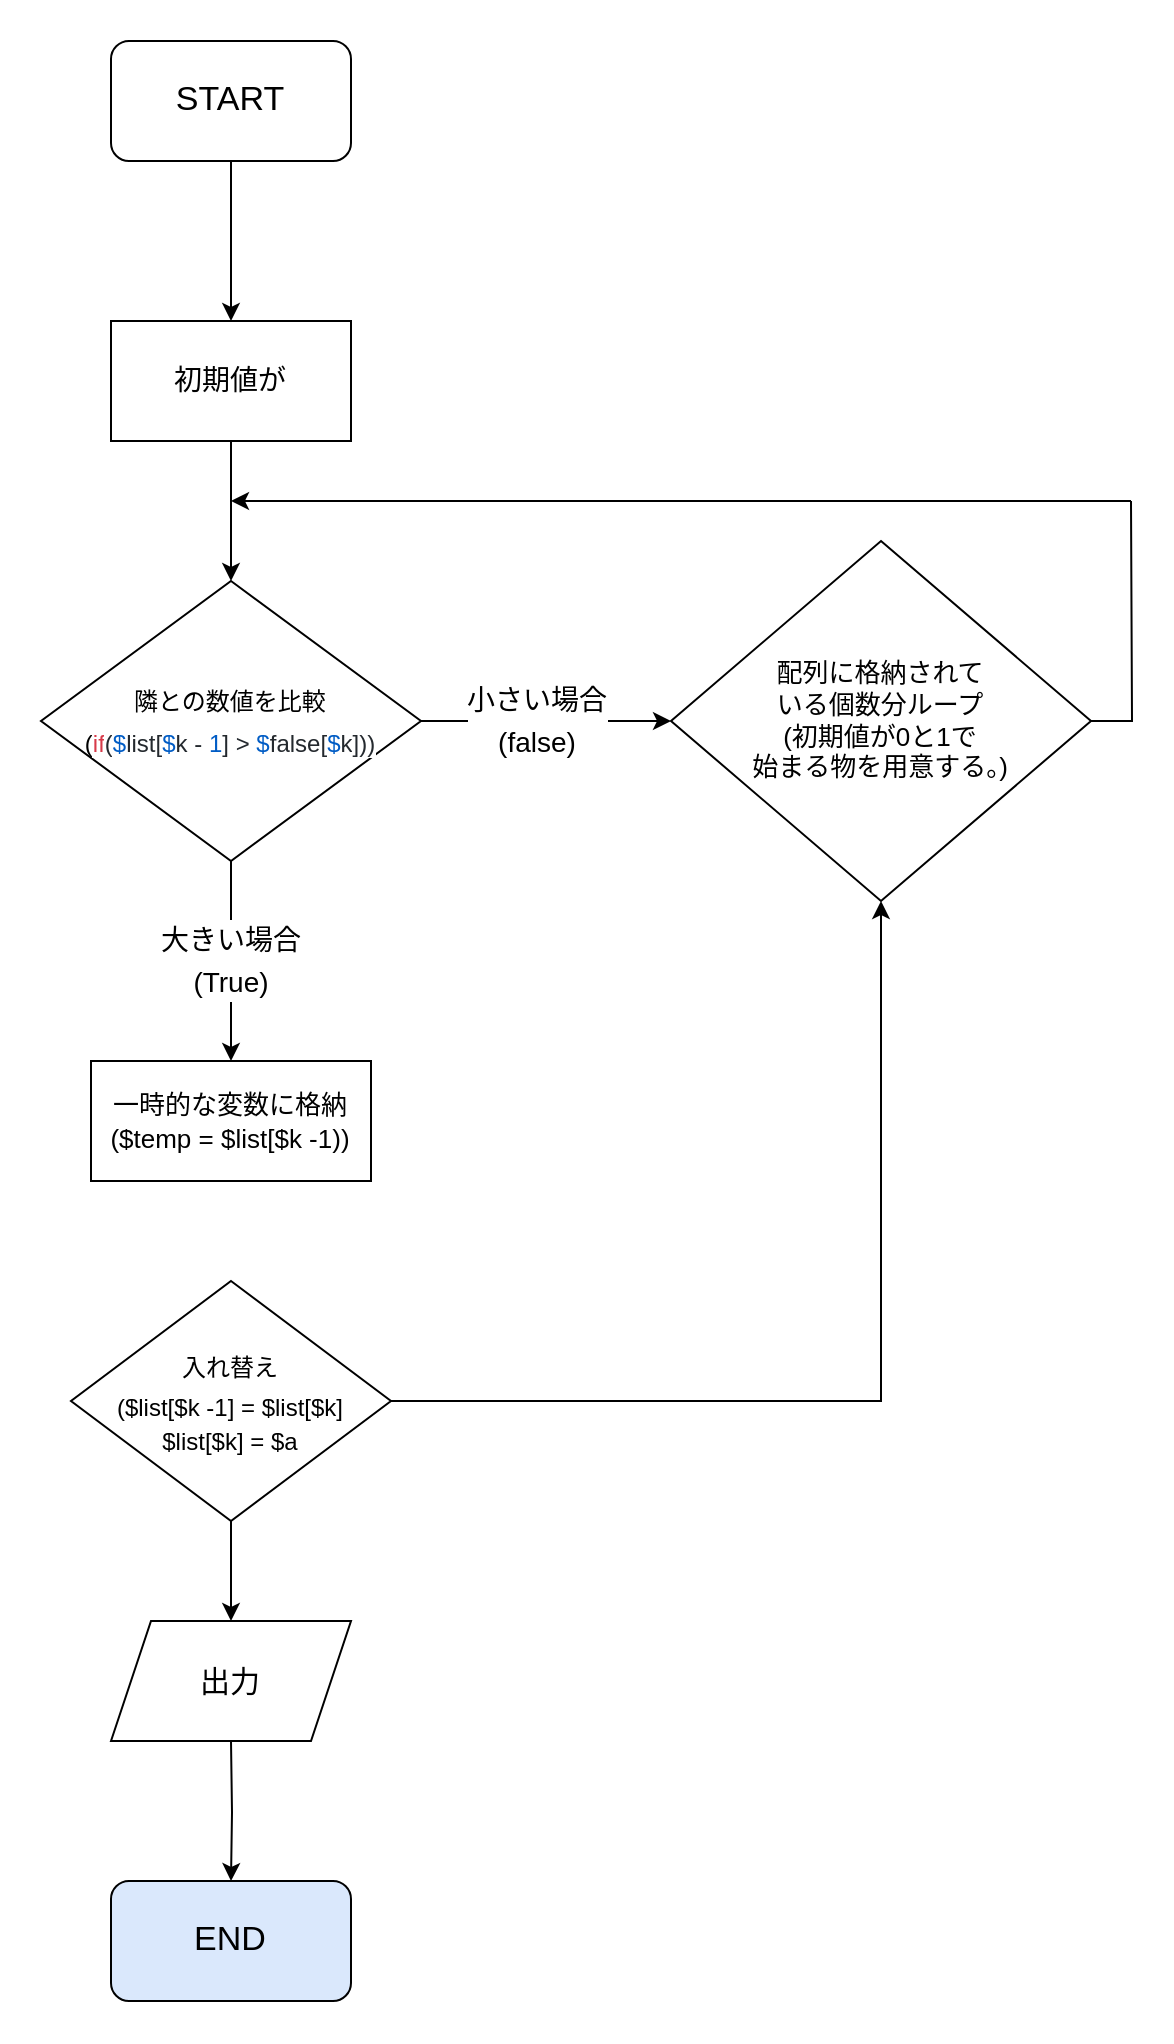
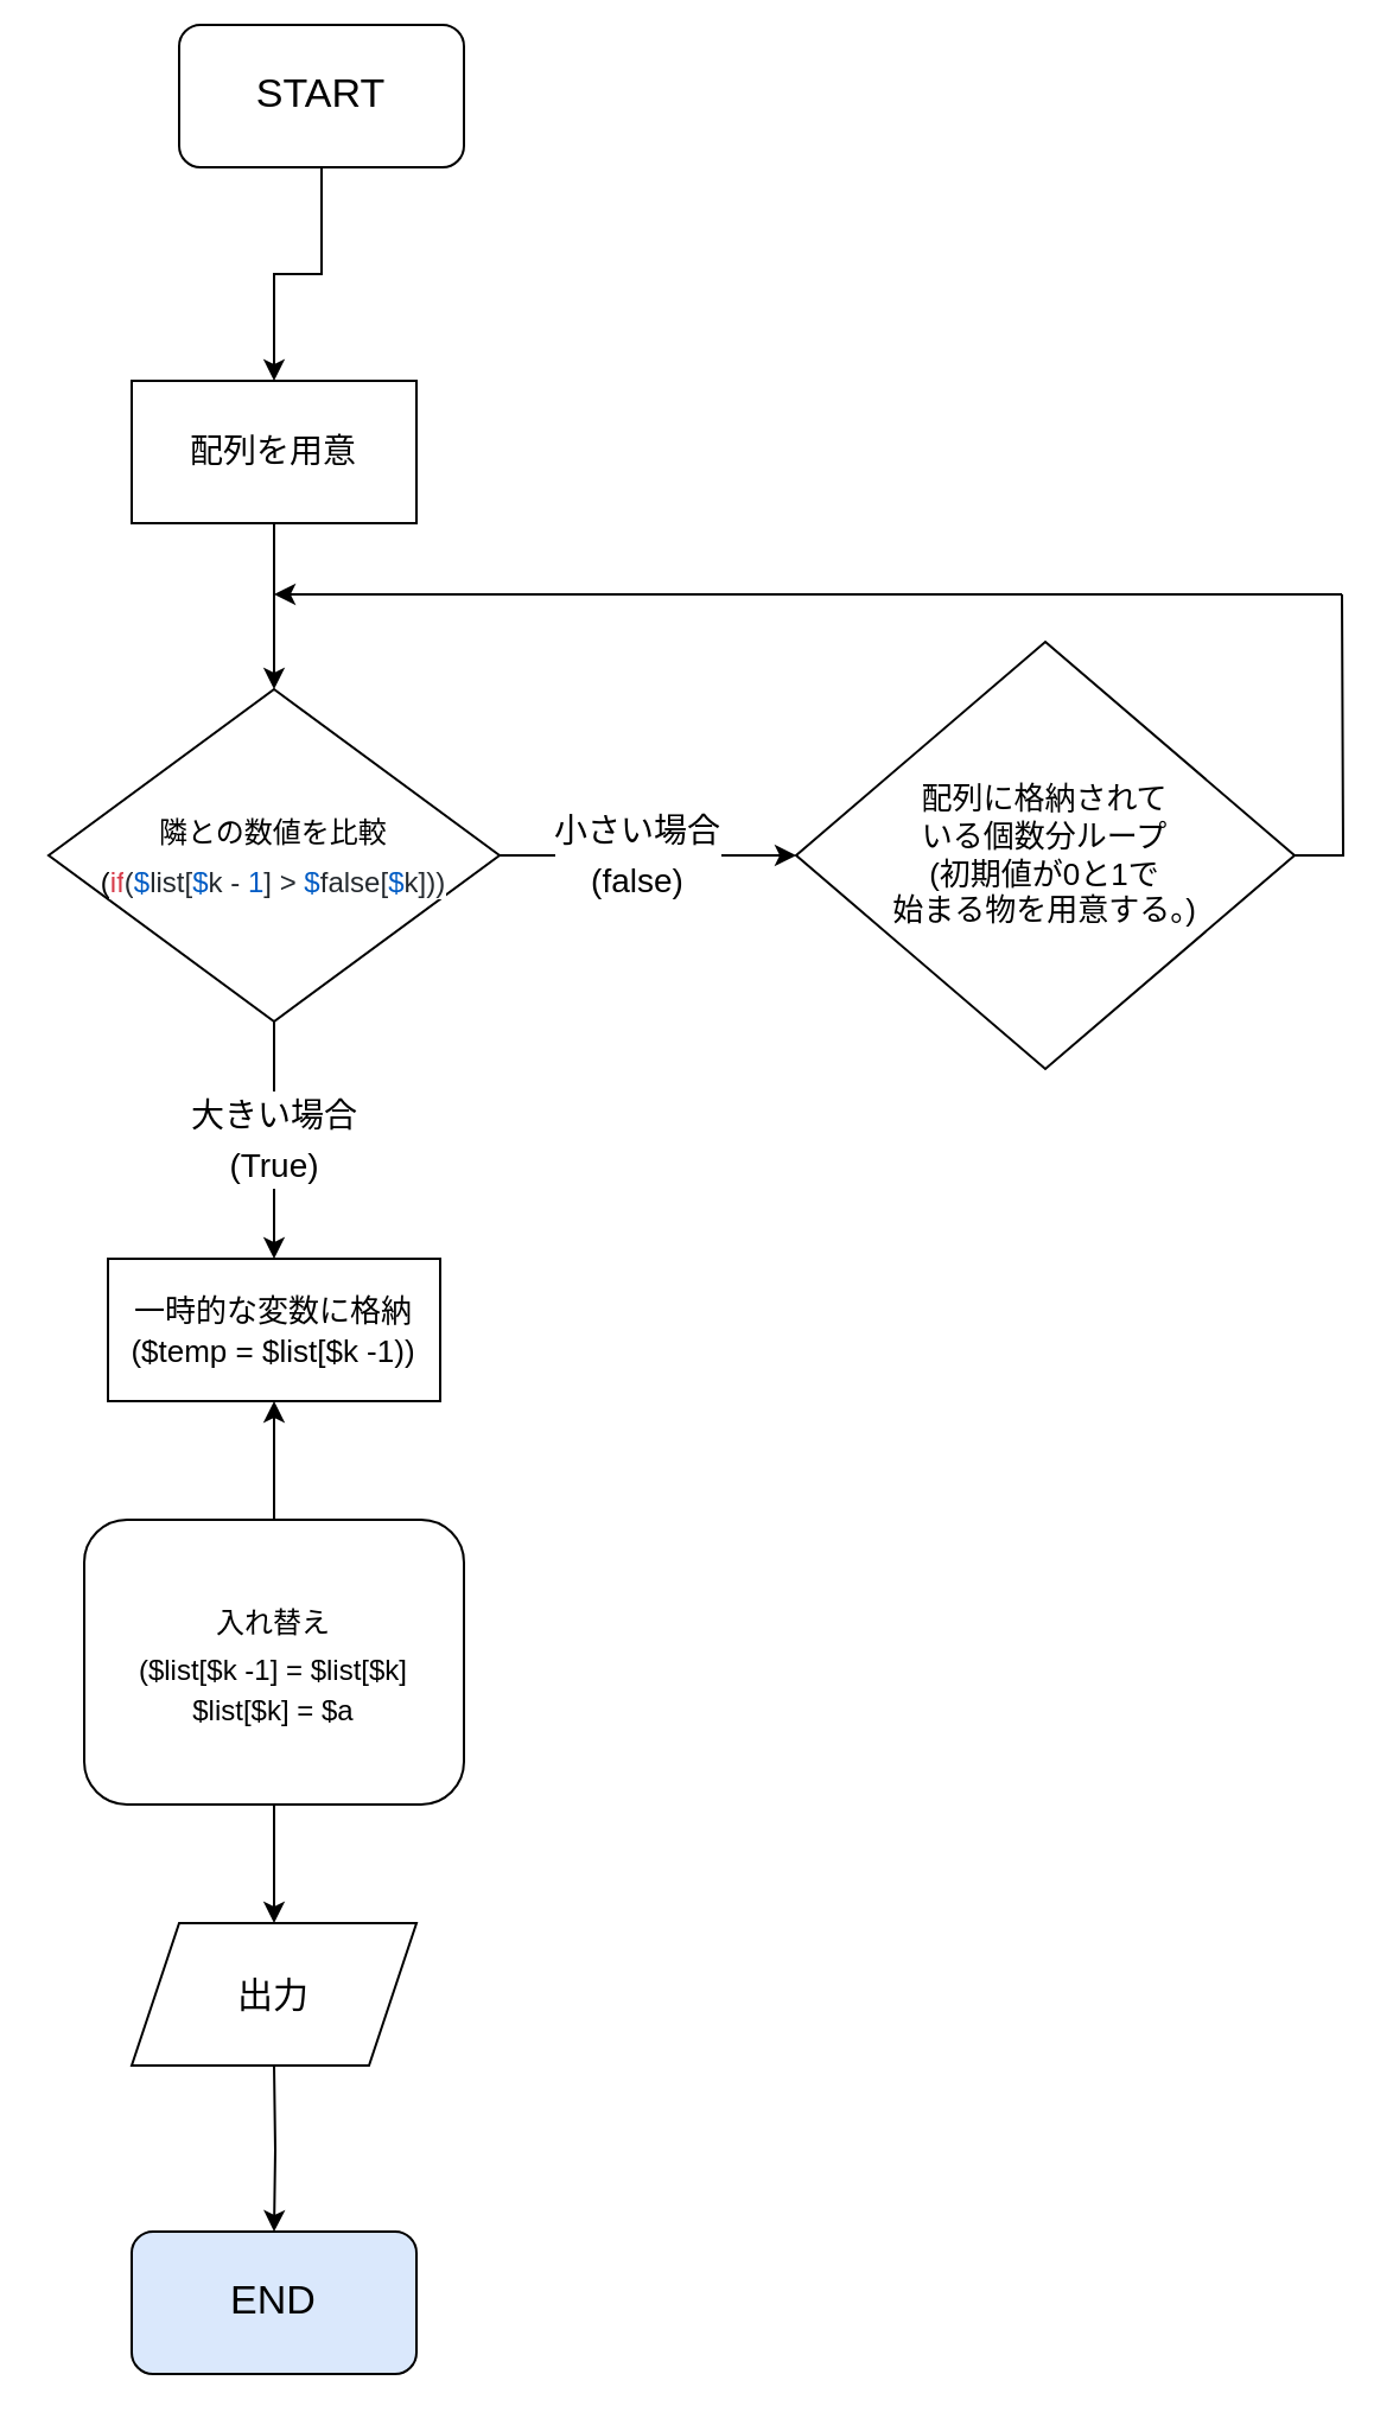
  <mxCell id="0" />
  <mxCell id="1" parent="0" />
  <mxCell id="2" style="edgeStyle=orthogonalEdgeStyle;rounded=0;orthogonalLoop=1;jettySize=auto;html=1;entryX=0.5;entryY=0;entryDx=0;entryDy=0;fontSize=17;" parent="1" source="3" target="18" edge="1"><mxGeometry relative="1" as="geometry" /></mxCell>
- <mxCell id="3" value="START" style="rounded=1;whiteSpace=wrap;html=1;fontSize=17;" parent="1" vertex="1"><mxGeometry x="55" y="20" width="120" height="60" as="geometry" /></mxCell>
+ <mxCell id="3" value="START" style="rounded=1;whiteSpace=wrap;html=1;fontSize=17;" parent="1" vertex="1"><mxGeometry x="75" y="10" width="120" height="60" as="geometry" /></mxCell>
  <mxCell id="4" value="&lt;font style=&quot;font-size: 14px&quot;&gt;小さい場合&lt;br&gt;(false)&lt;/font&gt;" style="edgeStyle=orthogonalEdgeStyle;rounded=0;orthogonalLoop=1;jettySize=auto;html=1;entryX=0;entryY=0.5;entryDx=0;entryDy=0;fontSize=17;exitX=1;exitY=0.5;exitDx=0;exitDy=0;" parent="1" source="6" target="15" edge="1"><mxGeometry x="-0.074" relative="1" as="geometry"><mxPoint x="275" y="345" as="sourcePoint" /><mxPoint x="345" y="345" as="targetPoint" /><mxPoint as="offset" /></mxGeometry></mxCell>
  <mxCell id="5" value="&lt;font style=&quot;font-size: 14px&quot;&gt;大きい場合&lt;br&gt;(True)&lt;/font&gt;" style="edgeStyle=orthogonalEdgeStyle;rounded=0;orthogonalLoop=1;jettySize=auto;html=1;fontSize=17;" parent="1" source="6" target="8" edge="1"><mxGeometry relative="1" as="geometry" /></mxCell>
  <mxCell id="6" value="&lt;font style=&quot;font-size: 12px&quot;&gt;隣との数値を比較&lt;br&gt;(&lt;span class=&quot;pl-k&quot; style=&quot;box-sizing: border-box ; color: rgb(215 , 58 , 73) ; font-family: , &amp;#34;consolas&amp;#34; , &amp;#34;liberation mono&amp;#34; , &amp;#34;menlo&amp;#34; , monospace ; background-color: rgb(255 , 255 , 255)&quot;&gt;if&lt;/span&gt;&lt;span style=&quot;color: rgb(36 , 41 , 46) ; font-family: , &amp;#34;consolas&amp;#34; , &amp;#34;liberation mono&amp;#34; , &amp;#34;menlo&amp;#34; , monospace ; background-color: rgb(255 , 255 , 255)&quot;&gt;(&lt;/span&gt;&lt;span class=&quot;pl-s1&quot; style=&quot;box-sizing: border-box ; color: rgb(36 , 41 , 46) ; font-family: , &amp;#34;consolas&amp;#34; , &amp;#34;liberation mono&amp;#34; , &amp;#34;menlo&amp;#34; , monospace ; background-color: rgb(255 , 255 , 255)&quot;&gt;&lt;span class=&quot;pl-c1&quot; style=&quot;box-sizing: border-box ; color: rgb(0 , 92 , 197)&quot;&gt;$&lt;/span&gt;list&lt;/span&gt;&lt;span style=&quot;color: rgb(36 , 41 , 46) ; font-family: , &amp;#34;consolas&amp;#34; , &amp;#34;liberation mono&amp;#34; , &amp;#34;menlo&amp;#34; , monospace ; background-color: rgb(255 , 255 , 255)&quot;&gt;[&lt;/span&gt;&lt;span class=&quot;pl-s1&quot; style=&quot;box-sizing: border-box ; color: rgb(36 , 41 , 46) ; font-family: , &amp;#34;consolas&amp;#34; , &amp;#34;liberation mono&amp;#34; , &amp;#34;menlo&amp;#34; , monospace ; background-color: rgb(255 , 255 , 255)&quot;&gt;&lt;span class=&quot;pl-c1&quot; style=&quot;box-sizing: border-box ; color: rgb(0 , 92 , 197)&quot;&gt;$&lt;/span&gt;k&lt;/span&gt;&lt;span style=&quot;color: rgb(36 , 41 , 46) ; font-family: , &amp;#34;consolas&amp;#34; , &amp;#34;liberation mono&amp;#34; , &amp;#34;menlo&amp;#34; , monospace ; background-color: rgb(255 , 255 , 255)&quot;&gt; - &lt;/span&gt;&lt;span class=&quot;pl-c1&quot; style=&quot;box-sizing: border-box ; color: rgb(0 , 92 , 197) ; font-family: , &amp;#34;consolas&amp;#34; , &amp;#34;liberation mono&amp;#34; , &amp;#34;menlo&amp;#34; , monospace ; background-color: rgb(255 , 255 , 255)&quot;&gt;1&lt;/span&gt;&lt;span style=&quot;color: rgb(36 , 41 , 46) ; font-family: , &amp;#34;consolas&amp;#34; , &amp;#34;liberation mono&amp;#34; , &amp;#34;menlo&amp;#34; , monospace ; background-color: rgb(255 , 255 , 255)&quot;&gt;] &amp;gt; &lt;/span&gt;&lt;span class=&quot;pl-s1&quot; style=&quot;box-sizing: border-box ; color: rgb(36 , 41 , 46) ; font-family: , &amp;#34;consolas&amp;#34; , &amp;#34;liberation mono&amp;#34; , &amp;#34;menlo&amp;#34; , monospace ; background-color: rgb(255 , 255 , 255)&quot;&gt;&lt;span class=&quot;pl-c1&quot; style=&quot;box-sizing: border-box ; color: rgb(0 , 92 , 197)&quot;&gt;$&lt;/span&gt;false&lt;/span&gt;&lt;span style=&quot;color: rgb(36 , 41 , 46) ; font-family: , &amp;#34;consolas&amp;#34; , &amp;#34;liberation mono&amp;#34; , &amp;#34;menlo&amp;#34; , monospace ; background-color: rgb(255 , 255 , 255)&quot;&gt;[&lt;/span&gt;&lt;span class=&quot;pl-s1&quot; style=&quot;box-sizing: border-box ; color: rgb(36 , 41 , 46) ; font-family: , &amp;#34;consolas&amp;#34; , &amp;#34;liberation mono&amp;#34; , &amp;#34;menlo&amp;#34; , monospace ; background-color: rgb(255 , 255 , 255)&quot;&gt;&lt;span class=&quot;pl-c1&quot; style=&quot;box-sizing: border-box ; color: rgb(0 , 92 , 197)&quot;&gt;$&lt;/span&gt;k&lt;/span&gt;&lt;span style=&quot;color: rgb(36 , 41 , 46) ; font-family: , &amp;#34;consolas&amp;#34; , &amp;#34;liberation mono&amp;#34; , &amp;#34;menlo&amp;#34; , monospace ; background-color: rgb(255 , 255 , 255)&quot;&gt;]))&lt;/span&gt;&lt;br&gt;&lt;/font&gt;" style="rhombus;whiteSpace=wrap;html=1;fontSize=17;" parent="1" vertex="1"><mxGeometry x="20" y="290" width="190" height="140" as="geometry" /></mxCell>
  <mxCell id="7" style="edgeStyle=orthogonalEdgeStyle;rounded=0;jumpStyle=arc;orthogonalLoop=1;jettySize=auto;html=1;strokeColor=#000000;" parent="1" edge="1"><mxGeometry relative="1" as="geometry"><mxPoint x="115" y="250" as="targetPoint" /><mxPoint x="565" y="250" as="sourcePoint" /></mxGeometry></mxCell>
  <mxCell id="8" value="&lt;div&gt;&lt;font style=&quot;font-size: 13px&quot;&gt;一時的な変数に格納($temp = $list[$k -1))&lt;/font&gt;&lt;/div&gt;" style="rounded=0;whiteSpace=wrap;html=1;fontSize=14;" parent="1" vertex="1"><mxGeometry x="45" y="530" width="140" height="60" as="geometry" /></mxCell>
- <mxCell id="9" style="edgeStyle=orthogonalEdgeStyle;rounded=0;orthogonalLoop=1;jettySize=auto;html=1;fontSize=17;entryX=0.5;entryY=1;entryDx=0;entryDy=0;" parent="1" source="11" target="15" edge="1"><mxGeometry relative="1" as="geometry"><mxPoint x="425" y="550" as="targetPoint" /></mxGeometry></mxCell>
+ <mxCell id="9" style="edgeStyle=orthogonalEdgeStyle;rounded=0;orthogonalLoop=1;jettySize=auto;html=1;fontSize=17;" parent="1" source="11" target="8" edge="1"><mxGeometry relative="1" as="geometry"><mxPoint x="425" y="550" as="targetPoint" /></mxGeometry></mxCell>
  <mxCell id="10" style="edgeStyle=orthogonalEdgeStyle;rounded=0;orthogonalLoop=1;jettySize=auto;html=1;entryX=0.5;entryY=0;entryDx=0;entryDy=0;" parent="1" source="11" target="16" edge="1"><mxGeometry relative="1" as="geometry" /></mxCell>
- <mxCell id="11" value="&lt;div&gt;&lt;span style=&quot;font-size: 12px&quot;&gt;入れ替え&lt;/span&gt;&lt;/div&gt;&lt;div&gt;&lt;span style=&quot;font-size: 12px&quot;&gt;($list[$k -1] = $list[$k]&lt;br&gt;&lt;/span&gt;&lt;/div&gt;&lt;div style=&quot;font-size: 12px&quot;&gt;$list[$k] = $a&lt;br&gt;&lt;/div&gt;" style="rhombus;whiteSpace=wrap;html=1;fontSize=17;" parent="1" vertex="1"><mxGeometry x="35" y="640" width="160" height="120" as="geometry" /></mxCell>
+ <mxCell id="11" value="&lt;div&gt;&lt;span style=&quot;font-size: 12px&quot;&gt;入れ替え&lt;/span&gt;&lt;/div&gt;&lt;div&gt;&lt;span style=&quot;font-size: 12px&quot;&gt;($list[$k -1] = $list[$k]&lt;br&gt;&lt;/span&gt;&lt;/div&gt;&lt;div style=&quot;font-size: 12px&quot;&gt;$list[$k] = $a&lt;br&gt;&lt;/div&gt;" style="whiteSpace=wrap;html=1;fontSize=17;rounded=1;" parent="1" vertex="1"><mxGeometry x="35" y="640" width="160" height="120" as="geometry" /></mxCell>
  <mxCell id="12" style="edgeStyle=orthogonalEdgeStyle;rounded=0;orthogonalLoop=1;jettySize=auto;html=1;entryX=0.5;entryY=0;entryDx=0;entryDy=0;fontSize=17;" parent="1" target="13" edge="1"><mxGeometry relative="1" as="geometry"><mxPoint x="115" y="870" as="sourcePoint" /></mxGeometry></mxCell>
  <mxCell id="13" value="END" style="rounded=1;whiteSpace=wrap;html=1;fontSize=17;fillColor=#dae8fc;" parent="1" vertex="1"><mxGeometry x="55" y="940" width="120" height="60" as="geometry" /></mxCell>
  <mxCell id="14" style="edgeStyle=orthogonalEdgeStyle;jumpStyle=arc;orthogonalLoop=1;jettySize=auto;html=1;strokeColor=#000000;verticalAlign=bottom;horizontal=0;fontStyle=0;align=right;labelBackgroundColor=#ffffff;rounded=0;endArrow=none;endFill=0;" parent="1" source="15" edge="1"><mxGeometry relative="1" as="geometry"><mxPoint x="565" y="250" as="targetPoint" /></mxGeometry></mxCell>
  <mxCell id="15" value="&lt;div style=&quot;font-size: 13px&quot;&gt;配列に格納されて&lt;/div&gt;&lt;div style=&quot;font-size: 13px&quot;&gt;いる個数分ループ&lt;/div&gt;&lt;div style=&quot;font-size: 13px&quot;&gt;(初期値が0と1で&lt;/div&gt;&lt;div style=&quot;font-size: 13px&quot;&gt;始まる物を用意する。)&lt;br&gt;&lt;/div&gt;" style="rhombus;whiteSpace=wrap;html=1;fontSize=17;" parent="1" vertex="1"><mxGeometry x="335" y="270" width="210" height="180" as="geometry" /></mxCell>
  <mxCell id="16" value="出力" style="shape=parallelogram;perimeter=parallelogramPerimeter;whiteSpace=wrap;html=1;fixedSize=1;fontSize=15;" parent="1" vertex="1"><mxGeometry x="55" y="810" width="120" height="60" as="geometry" /></mxCell>
  <mxCell id="17" style="edgeStyle=orthogonalEdgeStyle;rounded=0;orthogonalLoop=1;jettySize=auto;html=1;entryX=0.5;entryY=0;entryDx=0;entryDy=0;fontSize=17;" parent="1" source="18" target="6" edge="1"><mxGeometry relative="1" as="geometry" /></mxCell>
- <mxCell id="18" value="&lt;font style=&quot;font-size: 14px;&quot;&gt;初期値が&lt;/font&gt;" style="rounded=0;whiteSpace=wrap;html=1;fontSize=14;" parent="1" vertex="1"><mxGeometry x="55" y="160" width="120" height="60" as="geometry" /></mxCell>
+ <mxCell id="18" value="&lt;font style=&quot;font-size: 14px;&quot;&gt;配列を用意&lt;/font&gt;" style="rounded=0;whiteSpace=wrap;html=1;fontSize=14;" parent="1" vertex="1"><mxGeometry x="55" y="160" width="120" height="60" as="geometry" /></mxCell>
